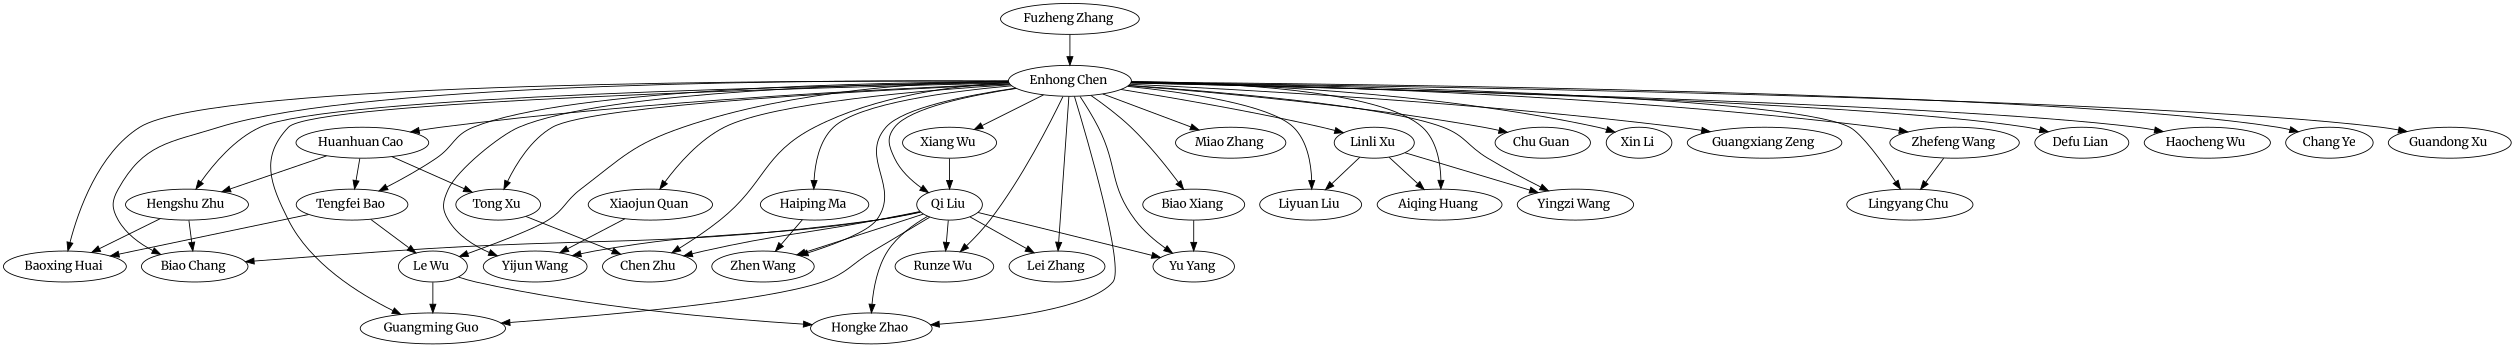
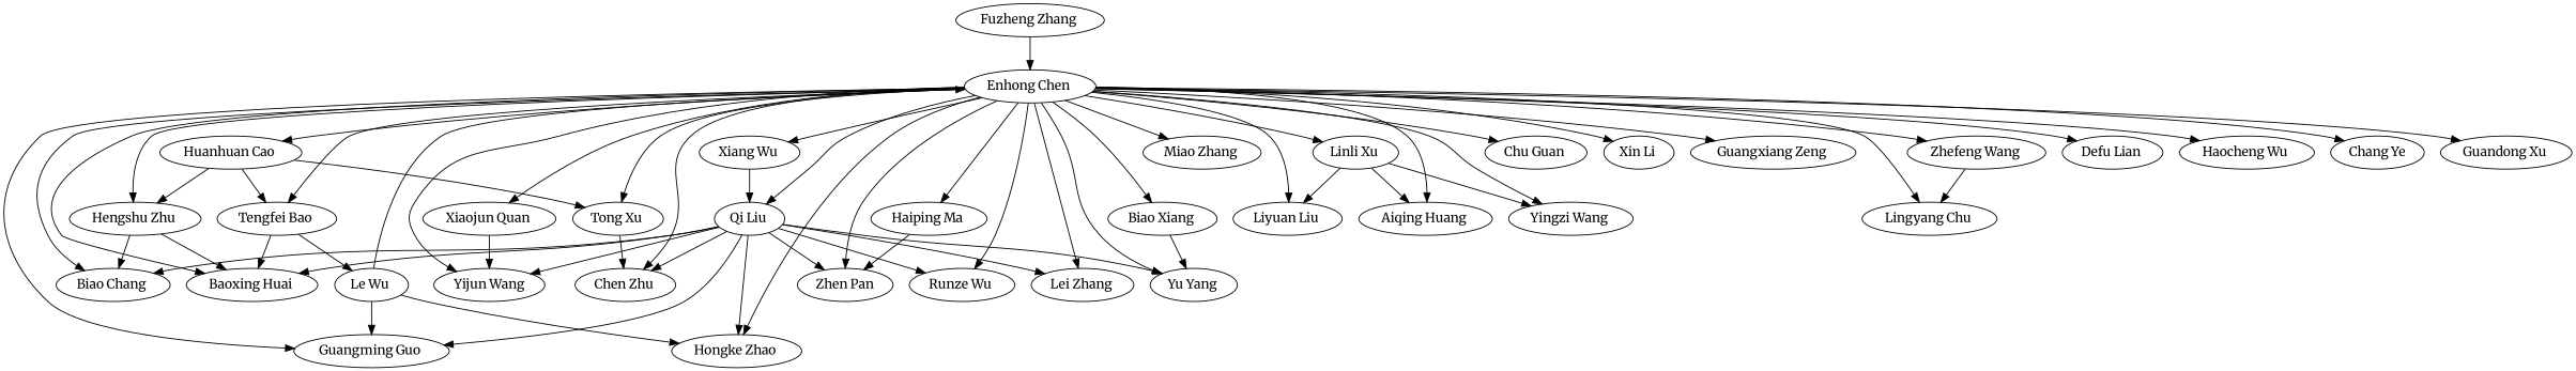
  strict digraph {
    fontname=Merriweather
    node [fontname=Merriweather]
    edge [fontname=Merriweather]
    "Enhong Chen "
    "Biao Chang "
    "Hengshu Zhu "
    "Miao Zhang "
    "Huanhuan Cao "
    "Linli Xu "
    "Yijun Wang"
-   "Zhen Pan" [label="Zhen Wang"]
+   "Zhen Pan"
    "Liyuan Liu "
    "Chu Guan "
    "Xin Li "
    "Chen Zhu "
    "Aiqing Huang "
    "Guangxiang Zeng "
    "Tong Xu "
    "Tengfei Bao "
    "Lingyang Chu "
    "Guangming Guo "
    "Defu Lian "
    "Yu Yang "
    "Zhefeng Wang "
    "Biao Xiang "
    "Xiaojun Quan "
    "Haocheng Wu "
    "Runze Wu "
    "Haiping Ma "
    n27 [label="Chang Ye"]
    "Xiang Wu "
    "Guandong Xu "
    "Baoxing Huai "
    "Le Wu "
    "Hongke Zhao "
    "Yingzi Wang "
    "Qi Liu "
    "Lei Zhang "
    "Fuzheng Zhang "
    "Enhong Chen " -> "Biao Chang "
    "Enhong Chen " -> "Hengshu Zhu "
    "Enhong Chen " -> "Miao Zhang "
    "Enhong Chen " -> "Huanhuan Cao "
    "Enhong Chen " -> "Linli Xu "
    "Enhong Chen " -> "Yijun Wang"
    "Enhong Chen " -> "Zhen Pan"
    "Enhong Chen " -> "Liyuan Liu "
    "Enhong Chen " -> "Chu Guan "
    "Enhong Chen " -> "Xin Li "
    "Enhong Chen " -> "Chen Zhu "
    "Enhong Chen " -> "Aiqing Huang "
    "Enhong Chen " -> "Guangxiang Zeng "
    "Enhong Chen " -> "Tong Xu "
    "Enhong Chen " -> "Tengfei Bao "
    "Enhong Chen " -> "Lingyang Chu "
    "Enhong Chen " -> "Guangming Guo "
    "Enhong Chen " -> "Defu Lian "
    "Enhong Chen " -> "Yu Yang "
    "Enhong Chen " -> "Zhefeng Wang "
    "Enhong Chen " -> "Biao Xiang "
    "Enhong Chen " -> "Xiaojun Quan "
    "Enhong Chen " -> "Haocheng Wu "
    "Enhong Chen " -> "Runze Wu "
    "Enhong Chen " -> "Haiping Ma "
    "Enhong Chen " -> n27
    "Enhong Chen " -> "Xiang Wu "
    "Enhong Chen " -> "Guandong Xu "
    "Enhong Chen " -> "Baoxing Huai "
-   "Enhong Chen " -> "Le Wu "
+   "Le Wu " -> "Enhong Chen "
    "Enhong Chen " -> "Hongke Zhao "
    "Enhong Chen " -> "Yingzi Wang "
    "Enhong Chen " -> "Qi Liu "
    "Enhong Chen " -> "Lei Zhang "
    "Hengshu Zhu " -> "Biao Chang "
    "Hengshu Zhu " -> "Baoxing Huai "
    "Huanhuan Cao " -> "Hengshu Zhu "
    "Huanhuan Cao " -> "Tong Xu "
    "Huanhuan Cao " -> "Tengfei Bao "
    "Linli Xu " -> "Liyuan Liu "
    "Linli Xu " -> "Aiqing Huang "
    "Linli Xu " -> "Yingzi Wang "
    "Tong Xu " -> "Chen Zhu "
    "Tengfei Bao " -> "Baoxing Huai "
    "Tengfei Bao " -> "Le Wu "
    "Zhefeng Wang " -> "Lingyang Chu "
    "Biao Xiang " -> "Yu Yang "
    "Xiaojun Quan " -> "Yijun Wang"
    "Haiping Ma " -> "Zhen Pan"
    "Xiang Wu " -> "Qi Liu "
    "Le Wu " -> "Guangming Guo "
    "Le Wu " -> "Hongke Zhao "
    "Qi Liu " -> "Biao Chang "
    "Qi Liu " -> "Yijun Wang"
    "Qi Liu " -> "Zhen Pan"
    "Qi Liu " -> "Chen Zhu "
    "Qi Liu " -> "Guangming Guo "
    "Qi Liu " -> "Yu Yang "
    "Qi Liu " -> "Runze Wu "
+   "Qi Liu " -> "Baoxing Huai "
    "Qi Liu " -> "Hongke Zhao "
    "Qi Liu " -> "Lei Zhang "
    "Fuzheng Zhang " -> "Enhong Chen "
  }
